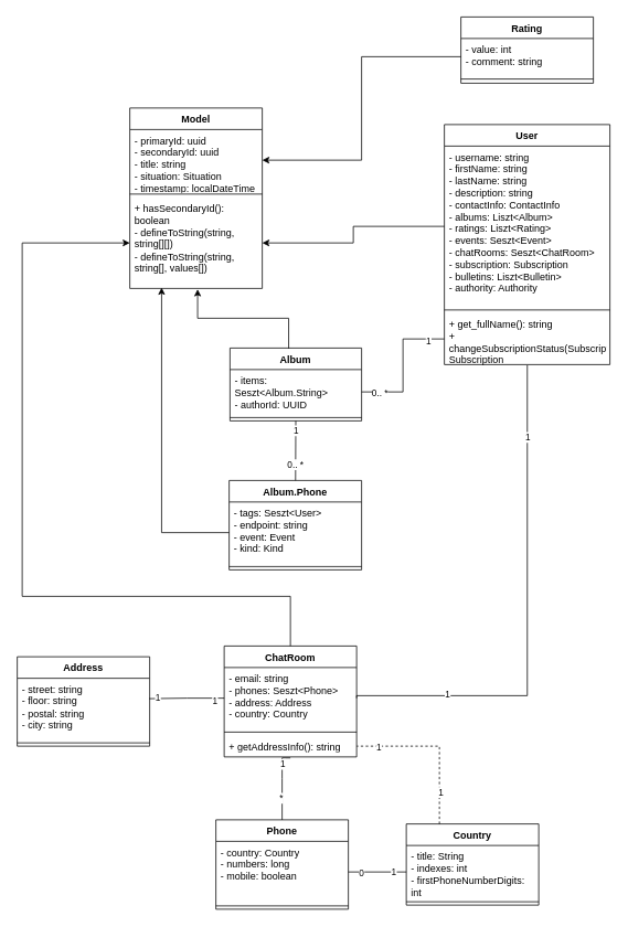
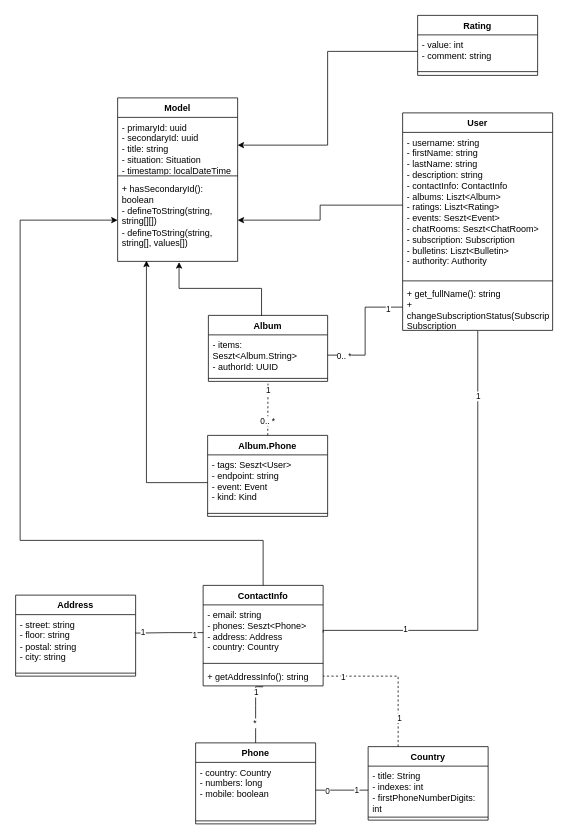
  <mxCell id="0" />
  <mxCell id="1" parent="0" />
  <mxCell id="2" value="Model" style="swimlane;fontStyle=1;align=center;verticalAlign=top;childLayout=stackLayout;horizontal=1;startSize=26;horizontalStack=0;resizeParent=1;resizeParentMax=0;resizeLast=0;collapsible=1;marginBottom=0;whiteSpace=wrap;html=1;" parent="1" vertex="1"><mxGeometry x="156" y="130" width="160" height="218" as="geometry" /></mxCell>
  <mxCell id="3" value="- primaryId: uuid&lt;div&gt;- secondaryId: uuid&lt;/div&gt;&lt;div&gt;- title: string&lt;/div&gt;&lt;div&gt;- situation: Situation&lt;/div&gt;&lt;div&gt;- timestamp: localDateTime&lt;/div&gt;" style="text;strokeColor=none;fillColor=none;align=left;verticalAlign=top;spacingLeft=4;spacingRight=4;overflow=hidden;rotatable=0;points=[[0,0.5],[1,0.5]];portConstraint=eastwest;whiteSpace=wrap;html=1;" parent="2" vertex="1"><mxGeometry y="26" width="160" height="74" as="geometry" /></mxCell>
  <mxCell id="4" value="" style="line;strokeWidth=1;fillColor=none;align=left;verticalAlign=middle;spacingTop=-1;spacingLeft=3;spacingRight=3;rotatable=0;labelPosition=right;points=[];portConstraint=eastwest;strokeColor=inherit;" parent="2" vertex="1"><mxGeometry y="100" width="160" height="8" as="geometry" /></mxCell>
  <mxCell id="5" value="+ hasSecondaryId(): boolean&lt;div&gt;- defineToString(string, string[][])&lt;/div&gt;&lt;div&gt;- defineToString(string, string[], values[])&lt;br&gt;&lt;/div&gt;&lt;div&gt;&lt;br&gt;&lt;/div&gt;" style="text;strokeColor=none;fillColor=none;align=left;verticalAlign=top;spacingLeft=4;spacingRight=4;overflow=hidden;rotatable=0;points=[[0,0.5],[1,0.5]];portConstraint=eastwest;whiteSpace=wrap;html=1;" parent="2" vertex="1"><mxGeometry y="108" width="160" height="110" as="geometry" /></mxCell>
  <mxCell id="6" value="Rating" style="swimlane;fontStyle=1;align=center;verticalAlign=top;childLayout=stackLayout;horizontal=1;startSize=26;horizontalStack=0;resizeParent=1;resizeParentMax=0;resizeLast=0;collapsible=1;marginBottom=0;whiteSpace=wrap;html=1;" parent="1" vertex="1"><mxGeometry x="556" y="20" width="160" height="80" as="geometry" /></mxCell>
  <mxCell id="7" value="- value: int&lt;div&gt;- comment: string&lt;/div&gt;" style="text;strokeColor=none;fillColor=none;align=left;verticalAlign=top;spacingLeft=4;spacingRight=4;overflow=hidden;rotatable=0;points=[[0,0.5],[1,0.5]];portConstraint=eastwest;whiteSpace=wrap;html=1;" parent="6" vertex="1"><mxGeometry y="26" width="160" height="44" as="geometry" /></mxCell>
  <mxCell id="8" value="" style="line;strokeWidth=1;fillColor=none;align=left;verticalAlign=middle;spacingTop=-1;spacingLeft=3;spacingRight=3;rotatable=0;labelPosition=right;points=[];portConstraint=eastwest;strokeColor=inherit;" parent="6" vertex="1"><mxGeometry y="70" width="160" height="10" as="geometry" /></mxCell>
  <mxCell id="9" value="" style="endArrow=classic;html=1;rounded=0;entryX=1;entryY=0.5;entryDx=0;entryDy=0;exitX=0;exitY=0.5;exitDx=0;exitDy=0;edgeStyle=orthogonalEdgeStyle;" parent="1" source="7" target="3" edge="1"><mxGeometry width="50" height="50" relative="1" as="geometry"><mxPoint x="616" y="330" as="sourcePoint" /><mxPoint x="666" y="280" as="targetPoint" /></mxGeometry></mxCell>
  <mxCell id="10" value="User" style="swimlane;fontStyle=1;align=center;verticalAlign=top;childLayout=stackLayout;horizontal=1;startSize=26;horizontalStack=0;resizeParent=1;resizeParentMax=0;resizeLast=0;collapsible=1;marginBottom=0;whiteSpace=wrap;html=1;" parent="1" vertex="1"><mxGeometry x="536" y="150" width="200" height="290" as="geometry" /></mxCell>
  <mxCell id="11" value="- username: string&lt;div&gt;- firstName: string&lt;/div&gt;&lt;div&gt;- lastName: string&lt;/div&gt;&lt;div&gt;- description: string&lt;/div&gt;&lt;div&gt;- contactInfo: ContactInfo&lt;/div&gt;&lt;div&gt;- albums: Liszt&amp;lt;Album&amp;gt;&lt;/div&gt;&lt;div&gt;- ratings: Liszt&amp;lt;Rating&amp;gt;&lt;/div&gt;&lt;div&gt;- events: Seszt&amp;lt;Event&amp;gt;&lt;/div&gt;&lt;div&gt;- chatRooms: Seszt&amp;lt;ChatRoom&amp;gt;&lt;/div&gt;&lt;div&gt;- subscription: Subscription&lt;/div&gt;&lt;div&gt;- bulletins: Liszt&amp;lt;Bulletin&amp;gt;&lt;/div&gt;&lt;div&gt;- authority: Authority&lt;/div&gt;" style="text;strokeColor=none;fillColor=none;align=left;verticalAlign=top;spacingLeft=4;spacingRight=4;overflow=hidden;rotatable=0;points=[[0,0.5],[1,0.5]];portConstraint=eastwest;whiteSpace=wrap;html=1;" parent="10" vertex="1"><mxGeometry y="26" width="200" height="194" as="geometry" /></mxCell>
  <mxCell id="12" value="" style="line;strokeWidth=1;fillColor=none;align=left;verticalAlign=middle;spacingTop=-1;spacingLeft=3;spacingRight=3;rotatable=0;labelPosition=right;points=[];portConstraint=eastwest;strokeColor=inherit;" parent="10" vertex="1"><mxGeometry y="220" width="200" height="8" as="geometry" /></mxCell>
  <mxCell id="13" value="+ get_fullName(): string&lt;div&gt;+ changeSubscriptionStatus(Subscription.Status): Subscription&lt;/div&gt;&lt;div&gt;&lt;br&gt;&lt;/div&gt;" style="text;strokeColor=none;fillColor=none;align=left;verticalAlign=top;spacingLeft=4;spacingRight=4;overflow=hidden;rotatable=0;points=[[0,0.5],[1,0.5]];portConstraint=eastwest;whiteSpace=wrap;html=1;" parent="10" vertex="1"><mxGeometry y="228" width="200" height="62" as="geometry" /></mxCell>
  <mxCell id="14" value="" style="endArrow=classic;html=1;rounded=0;entryX=1;entryY=0.5;entryDx=0;entryDy=0;exitX=0;exitY=0.5;exitDx=0;exitDy=0;edgeStyle=orthogonalEdgeStyle;" parent="1" source="11" target="5" edge="1"><mxGeometry width="50" height="50" relative="1" as="geometry"><mxPoint x="616" y="330" as="sourcePoint" /><mxPoint x="666" y="280" as="targetPoint" /></mxGeometry></mxCell>
- <mxCell id="15" value="ChatRoom" style="swimlane;fontStyle=1;align=center;verticalAlign=top;childLayout=stackLayout;horizontal=1;startSize=26;horizontalStack=0;resizeParent=1;resizeParentMax=0;resizeLast=0;collapsible=1;marginBottom=0;whiteSpace=wrap;html=1;" parent="1" vertex="1"><mxGeometry x="270" y="780" width="160" height="134" as="geometry" /></mxCell>
+ <mxCell id="15" value="ContactInfo" style="swimlane;fontStyle=1;align=center;verticalAlign=top;childLayout=stackLayout;horizontal=1;startSize=26;horizontalStack=0;resizeParent=1;resizeParentMax=0;resizeLast=0;collapsible=1;marginBottom=0;whiteSpace=wrap;html=1;" parent="1" vertex="1"><mxGeometry x="270" y="780" width="160" height="134" as="geometry" /></mxCell>
  <mxCell id="16" value="- email: string&lt;div&gt;- phones: Seszt&amp;lt;Phone&amp;gt;&lt;/div&gt;&lt;div&gt;- address: Address&lt;/div&gt;&lt;div&gt;- country: Country&lt;/div&gt;" style="text;strokeColor=none;fillColor=none;align=left;verticalAlign=top;spacingLeft=4;spacingRight=4;overflow=hidden;rotatable=0;points=[[0,0.5],[1,0.5]];portConstraint=eastwest;whiteSpace=wrap;html=1;" parent="15" vertex="1"><mxGeometry y="26" width="160" height="74" as="geometry" /></mxCell>
  <mxCell id="17" value="" style="line;strokeWidth=1;fillColor=none;align=left;verticalAlign=middle;spacingTop=-1;spacingLeft=3;spacingRight=3;rotatable=0;labelPosition=right;points=[];portConstraint=eastwest;strokeColor=inherit;" parent="15" vertex="1"><mxGeometry y="100" width="160" height="8" as="geometry" /></mxCell>
  <mxCell id="18" value="+ getAddressInfo(): string" style="text;strokeColor=none;fillColor=none;align=left;verticalAlign=top;spacingLeft=4;spacingRight=4;overflow=hidden;rotatable=0;points=[[0,0.5],[1,0.5]];portConstraint=eastwest;whiteSpace=wrap;html=1;" parent="15" vertex="1"><mxGeometry y="108" width="160" height="26" as="geometry" /></mxCell>
  <mxCell id="19" style="edgeStyle=orthogonalEdgeStyle;rounded=0;orthogonalLoop=1;jettySize=auto;html=1;exitX=0.5;exitY=0;exitDx=0;exitDy=0;entryX=0;entryY=0.5;entryDx=0;entryDy=0;" parent="1" source="15" target="5" edge="1"><mxGeometry relative="1" as="geometry"><Array as="points"><mxPoint x="350" y="720" /><mxPoint x="26" y="720" /><mxPoint x="26" y="293" /></Array></mxGeometry></mxCell>
  <mxCell id="20" value="" style="endArrow=none;html=1;rounded=0;exitX=1;exitY=0.5;exitDx=0;exitDy=0;entryX=0.501;entryY=1.012;entryDx=0;entryDy=0;edgeStyle=orthogonalEdgeStyle;entryPerimeter=0;" parent="1" source="16" target="13" edge="1"><mxGeometry width="50" height="50" relative="1" as="geometry"><mxPoint x="606" y="300" as="sourcePoint" /><mxPoint x="656" y="250" as="targetPoint" /><Array as="points"><mxPoint x="430" y="840" /><mxPoint x="636" y="840" /></Array></mxGeometry></mxCell>
  <mxCell id="21" value="1" style="edgeLabel;html=1;align=center;verticalAlign=middle;resizable=0;points=[];" parent="20" vertex="1" connectable="0"><mxGeometry x="0.724" relative="1" as="geometry"><mxPoint y="2" as="offset" /></mxGeometry></mxCell>
  <mxCell id="22" value="1" style="edgeLabel;html=1;align=center;verticalAlign=middle;resizable=0;points=[];" parent="20" vertex="1" connectable="0"><mxGeometry x="-0.607" y="-2" relative="1" as="geometry"><mxPoint x="-8" y="-4" as="offset" /></mxGeometry></mxCell>
  <mxCell id="23" value="Phone" style="swimlane;fontStyle=1;align=center;verticalAlign=top;childLayout=stackLayout;horizontal=1;startSize=26;horizontalStack=0;resizeParent=1;resizeParentMax=0;resizeLast=0;collapsible=1;marginBottom=0;whiteSpace=wrap;html=1;" parent="1" vertex="1"><mxGeometry x="260" y="990" width="160" height="108" as="geometry" /></mxCell>
  <mxCell id="24" value="- country: Country&lt;div&gt;- numbers: long&lt;/div&gt;&lt;div&gt;- mobile: boolean&lt;/div&gt;" style="text;strokeColor=none;fillColor=none;align=left;verticalAlign=top;spacingLeft=4;spacingRight=4;overflow=hidden;rotatable=0;points=[[0,0.5],[1,0.5]];portConstraint=eastwest;whiteSpace=wrap;html=1;" parent="23" vertex="1"><mxGeometry y="26" width="160" height="74" as="geometry" /></mxCell>
  <mxCell id="25" value="" style="line;strokeWidth=1;fillColor=none;align=left;verticalAlign=middle;spacingTop=-1;spacingLeft=3;spacingRight=3;rotatable=0;labelPosition=right;points=[];portConstraint=eastwest;strokeColor=inherit;" parent="23" vertex="1"><mxGeometry y="100" width="160" height="8" as="geometry" /></mxCell>
  <mxCell id="26" value="" style="endArrow=none;html=1;rounded=0;exitX=0.5;exitY=0;exitDx=0;exitDy=0;entryX=0.5;entryY=1.046;entryDx=0;entryDy=0;entryPerimeter=0;edgeStyle=orthogonalEdgeStyle;" parent="1" source="23" target="18" edge="1"><mxGeometry width="50" height="50" relative="1" as="geometry"><mxPoint x="800" y="680" as="sourcePoint" /><mxPoint x="850" y="630" as="targetPoint" /><Array as="points"><mxPoint x="340" y="940" /><mxPoint x="340" y="940" /></Array></mxGeometry></mxCell>
  <mxCell id="27" value="1" style="edgeLabel;html=1;align=center;verticalAlign=middle;resizable=0;points=[];" parent="26" vertex="1" connectable="0"><mxGeometry x="0.393" y="-2" relative="1" as="geometry"><mxPoint x="-2" y="-9" as="offset" /></mxGeometry></mxCell>
  <mxCell id="28" value="*" style="edgeLabel;html=1;align=center;verticalAlign=middle;resizable=0;points=[];" parent="26" vertex="1" connectable="0"><mxGeometry x="-0.366" y="2" relative="1" as="geometry"><mxPoint as="offset" /></mxGeometry></mxCell>
  <mxCell id="29" value="Country" style="swimlane;fontStyle=1;align=center;verticalAlign=top;childLayout=stackLayout;horizontal=1;startSize=26;horizontalStack=0;resizeParent=1;resizeParentMax=0;resizeLast=0;collapsible=1;marginBottom=0;whiteSpace=wrap;html=1;" parent="1" vertex="1"><mxGeometry x="490" y="995" width="160" height="98" as="geometry" /></mxCell>
  <mxCell id="30" value="- title: String&lt;div&gt;- indexes: int&lt;/div&gt;&lt;div&gt;- firstPhoneNumberDigits: int&lt;/div&gt;" style="text;strokeColor=none;fillColor=none;align=left;verticalAlign=top;spacingLeft=4;spacingRight=4;overflow=hidden;rotatable=0;points=[[0,0.5],[1,0.5]];portConstraint=eastwest;whiteSpace=wrap;html=1;" parent="29" vertex="1"><mxGeometry y="26" width="160" height="64" as="geometry" /></mxCell>
  <mxCell id="31" value="" style="line;strokeWidth=1;fillColor=none;align=left;verticalAlign=middle;spacingTop=-1;spacingLeft=3;spacingRight=3;rotatable=0;labelPosition=right;points=[];portConstraint=eastwest;strokeColor=inherit;" parent="29" vertex="1"><mxGeometry y="90" width="160" height="8" as="geometry" /></mxCell>
  <mxCell id="32" value="" style="endArrow=none;html=1;rounded=0;exitX=0.25;exitY=0;exitDx=0;exitDy=0;entryX=1;entryY=0.5;entryDx=0;entryDy=0;edgeStyle=orthogonalEdgeStyle;dashed=1;" parent="1" source="29" target="18" edge="1"><mxGeometry width="50" height="50" relative="1" as="geometry"><mxPoint x="800" y="680" as="sourcePoint" /><mxPoint x="850" y="630" as="targetPoint" /></mxGeometry></mxCell>
  <mxCell id="33" value="1" style="edgeLabel;html=1;align=center;verticalAlign=middle;resizable=0;points=[];" parent="32" vertex="1" connectable="0"><mxGeometry x="0.733" y="1" relative="1" as="geometry"><mxPoint as="offset" /></mxGeometry></mxCell>
  <mxCell id="34" value="1" style="edgeLabel;html=1;align=center;verticalAlign=middle;resizable=0;points=[];" parent="32" vertex="1" connectable="0"><mxGeometry x="-0.598" y="-1" relative="1" as="geometry"><mxPoint as="offset" /></mxGeometry></mxCell>
  <mxCell id="35" value="" style="endArrow=none;html=1;rounded=0;exitX=1;exitY=0.5;exitDx=0;exitDy=0;entryX=0;entryY=0.5;entryDx=0;entryDy=0;edgeStyle=orthogonalEdgeStyle;" parent="1" source="24" target="30" edge="1"><mxGeometry width="50" height="50" relative="1" as="geometry"><mxPoint x="800" y="680" as="sourcePoint" /><mxPoint x="850" y="630" as="targetPoint" /></mxGeometry></mxCell>
  <mxCell id="36" value="0" style="edgeLabel;html=1;align=center;verticalAlign=middle;resizable=0;points=[];" parent="35" vertex="1" connectable="0"><mxGeometry x="-0.585" y="-1" relative="1" as="geometry"><mxPoint as="offset" /></mxGeometry></mxCell>
  <mxCell id="37" value="1" style="edgeLabel;html=1;align=center;verticalAlign=middle;resizable=0;points=[];" parent="35" vertex="1" connectable="0"><mxGeometry x="0.54" y="1" relative="1" as="geometry"><mxPoint as="offset" /></mxGeometry></mxCell>
  <mxCell id="38" value="Address" style="swimlane;fontStyle=1;align=center;verticalAlign=top;childLayout=stackLayout;horizontal=1;startSize=26;horizontalStack=0;resizeParent=1;resizeParentMax=0;resizeLast=0;collapsible=1;marginBottom=0;whiteSpace=wrap;html=1;" parent="1" vertex="1"><mxGeometry x="20" y="793" width="160" height="108" as="geometry" /></mxCell>
  <mxCell id="39" value="- street: string&lt;div&gt;- floor: string&lt;/div&gt;&lt;div&gt;- postal: string&lt;/div&gt;&lt;div&gt;- city: string&lt;/div&gt;" style="text;strokeColor=none;fillColor=none;align=left;verticalAlign=top;spacingLeft=4;spacingRight=4;overflow=hidden;rotatable=0;points=[[0,0.5],[1,0.5]];portConstraint=eastwest;whiteSpace=wrap;html=1;" parent="38" vertex="1"><mxGeometry y="26" width="160" height="74" as="geometry" /></mxCell>
  <mxCell id="40" value="" style="line;strokeWidth=1;fillColor=none;align=left;verticalAlign=middle;spacingTop=-1;spacingLeft=3;spacingRight=3;rotatable=0;labelPosition=right;points=[];portConstraint=eastwest;strokeColor=inherit;" parent="38" vertex="1"><mxGeometry y="100" width="160" height="8" as="geometry" /></mxCell>
  <mxCell id="41" value="" style="endArrow=none;html=1;rounded=0;exitX=0;exitY=0.5;exitDx=0;exitDy=0;entryX=0.996;entryY=0.333;entryDx=0;entryDy=0;entryPerimeter=0;edgeStyle=orthogonalEdgeStyle;" parent="1" source="16" target="39" edge="1"><mxGeometry width="50" height="50" relative="1" as="geometry"><mxPoint x="800" y="680" as="sourcePoint" /><mxPoint x="850" y="630" as="targetPoint" /></mxGeometry></mxCell>
  <mxCell id="42" value="1" style="edgeLabel;html=1;align=center;verticalAlign=middle;resizable=0;points=[];" parent="41" vertex="1" connectable="0"><mxGeometry x="-0.726" y="2" relative="1" as="geometry"><mxPoint as="offset" /></mxGeometry></mxCell>
  <mxCell id="43" value="1" style="edgeLabel;html=1;align=center;verticalAlign=middle;resizable=0;points=[];" parent="41" vertex="1" connectable="0"><mxGeometry x="0.782" y="-1" relative="1" as="geometry"><mxPoint as="offset" /></mxGeometry></mxCell>
  <mxCell id="44" value="Album" style="swimlane;fontStyle=1;align=center;verticalAlign=top;childLayout=stackLayout;horizontal=1;startSize=26;horizontalStack=0;resizeParent=1;resizeParentMax=0;resizeLast=0;collapsible=1;marginBottom=0;whiteSpace=wrap;html=1;" parent="1" vertex="1"><mxGeometry x="277" y="420" width="159" height="88" as="geometry" /></mxCell>
  <mxCell id="45" value="- items: Seszt&amp;lt;Album.String&amp;gt;&lt;div&gt;- authorId: UUID&lt;/div&gt;" style="text;strokeColor=none;fillColor=none;align=left;verticalAlign=top;spacingLeft=4;spacingRight=4;overflow=hidden;rotatable=0;points=[[0,0.5],[1,0.5]];portConstraint=eastwest;whiteSpace=wrap;html=1;" parent="44" vertex="1"><mxGeometry y="26" width="159" height="54" as="geometry" /></mxCell>
  <mxCell id="46" value="" style="line;strokeWidth=1;fillColor=none;align=left;verticalAlign=middle;spacingTop=-1;spacingLeft=3;spacingRight=3;rotatable=0;labelPosition=right;points=[];portConstraint=eastwest;strokeColor=inherit;" parent="44" vertex="1"><mxGeometry y="80" width="159" height="8" as="geometry" /></mxCell>
  <mxCell id="47" value="" style="endArrow=classic;html=1;rounded=0;entryX=0.512;entryY=1.009;entryDx=0;entryDy=0;entryPerimeter=0;exitX=0.446;exitY=0.007;exitDx=0;exitDy=0;exitPerimeter=0;edgeStyle=orthogonalEdgeStyle;" parent="1" source="44" target="5" edge="1"><mxGeometry width="50" height="50" relative="1" as="geometry"><mxPoint x="326" y="450" as="sourcePoint" /><mxPoint x="376" y="400" as="targetPoint" /></mxGeometry></mxCell>
  <mxCell id="48" value="" style="endArrow=none;html=1;rounded=0;entryX=0;entryY=0.5;entryDx=0;entryDy=0;exitX=1;exitY=0.5;exitDx=0;exitDy=0;edgeStyle=orthogonalEdgeStyle;" parent="1" source="45" target="13" edge="1"><mxGeometry width="50" height="50" relative="1" as="geometry"><mxPoint x="326" y="450" as="sourcePoint" /><mxPoint x="376" y="400" as="targetPoint" /></mxGeometry></mxCell>
  <mxCell id="49" value="1" style="edgeLabel;html=1;align=center;verticalAlign=middle;resizable=0;points=[];" parent="48" vertex="1" connectable="0"><mxGeometry x="0.754" y="-2" relative="1" as="geometry"><mxPoint as="offset" /></mxGeometry></mxCell>
  <mxCell id="50" value="0.. *" style="edgeLabel;html=1;align=center;verticalAlign=middle;resizable=0;points=[];" parent="48" vertex="1" connectable="0"><mxGeometry x="-0.883" y="-1" relative="1" as="geometry"><mxPoint x="11" as="offset" /></mxGeometry></mxCell>
  <mxCell id="51" value="Album.Phone" style="swimlane;fontStyle=1;align=center;verticalAlign=top;childLayout=stackLayout;horizontal=1;startSize=26;horizontalStack=0;resizeParent=1;resizeParentMax=0;resizeLast=0;collapsible=1;marginBottom=0;whiteSpace=wrap;html=1;" parent="1" vertex="1"><mxGeometry x="276" y="580" width="160" height="108" as="geometry" /></mxCell>
  <mxCell id="52" value="- tags: Seszt&amp;lt;User&amp;gt;&lt;div&gt;- endpoint: string&lt;/div&gt;&lt;div&gt;- event: Event&lt;/div&gt;&lt;div&gt;- kind: Kind&lt;/div&gt;" style="text;strokeColor=none;fillColor=none;align=left;verticalAlign=top;spacingLeft=4;spacingRight=4;overflow=hidden;rotatable=0;points=[[0,0.5],[1,0.5]];portConstraint=eastwest;whiteSpace=wrap;html=1;" parent="51" vertex="1"><mxGeometry y="26" width="160" height="74" as="geometry" /></mxCell>
  <mxCell id="53" value="" style="line;strokeWidth=1;fillColor=none;align=left;verticalAlign=middle;spacingTop=-1;spacingLeft=3;spacingRight=3;rotatable=0;labelPosition=right;points=[];portConstraint=eastwest;strokeColor=inherit;" parent="51" vertex="1"><mxGeometry y="100" width="160" height="8" as="geometry" /></mxCell>
  <mxCell id="54" value="" style="endArrow=classic;html=1;rounded=0;entryX=0.24;entryY=0.991;entryDx=0;entryDy=0;entryPerimeter=0;exitX=0;exitY=0.5;exitDx=0;exitDy=0;edgeStyle=orthogonalEdgeStyle;" parent="1" source="52" target="5" edge="1"><mxGeometry width="50" height="50" relative="1" as="geometry"><mxPoint x="326" y="550" as="sourcePoint" /><mxPoint x="376" y="500" as="targetPoint" /></mxGeometry></mxCell>
- <mxCell id="55" value="" style="endArrow=none;html=1;rounded=0;entryX=0.5;entryY=1;entryDx=0;entryDy=0;" parent="1" source="51" target="44" edge="1"><mxGeometry width="50" height="50" relative="1" as="geometry"><mxPoint x="326" y="550" as="sourcePoint" /><mxPoint x="376" y="500" as="targetPoint" /></mxGeometry></mxCell>
+ <mxCell id="55" value="" style="endArrow=none;html=1;rounded=0;entryX=0.5;entryY=1;entryDx=0;entryDy=0;dashed=1;" parent="1" source="51" target="44" edge="1"><mxGeometry width="50" height="50" relative="1" as="geometry"><mxPoint x="326" y="550" as="sourcePoint" /><mxPoint x="376" y="500" as="targetPoint" /></mxGeometry></mxCell>
  <mxCell id="56" value="1" style="edgeLabel;html=1;align=center;verticalAlign=middle;resizable=0;points=[];" parent="55" vertex="1" connectable="0"><mxGeometry x="0.684" relative="1" as="geometry"><mxPoint as="offset" /></mxGeometry></mxCell>
  <mxCell id="57" value="0.. *" style="edgeLabel;html=1;align=center;verticalAlign=middle;resizable=0;points=[];" parent="55" vertex="1" connectable="0"><mxGeometry x="-0.471" y="1" relative="1" as="geometry"><mxPoint as="offset" /></mxGeometry></mxCell>
